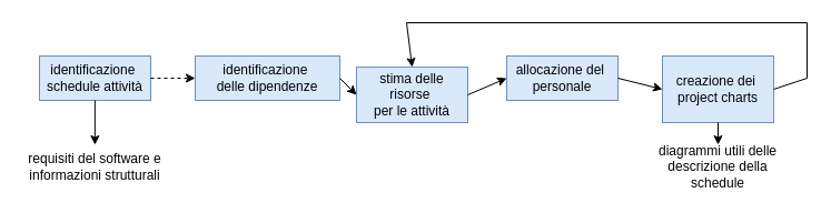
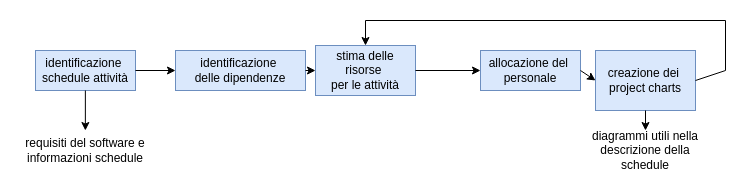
  <mxCell id="0" />
  <mxCell id="1" parent="0" />
  <mxCell id="2" value="identificazione&amp;nbsp;&lt;div&gt;schedule attività&lt;/div&gt;" style="text;html=1;align=center;verticalAlign=middle;whiteSpace=wrap;rounded=0;fillColor=#dae8fc;strokeColor=#6c8ebf;" vertex="1" parent="1"><mxGeometry x="35" y="50" width="100" height="40" as="geometry" /></mxCell>
  <mxCell id="3" value="identificazione&amp;nbsp;&lt;div&gt;delle dipendenze&lt;/div&gt;" style="text;html=1;align=center;verticalAlign=middle;whiteSpace=wrap;rounded=0;fillColor=#dae8fc;strokeColor=#6c8ebf;" vertex="1" parent="1"><mxGeometry x="175" y="50" width="130" height="40" as="geometry" /></mxCell>
- <mxCell id="4" value="" style="endArrow=classic;html=1;rounded=0;exitX=1;exitY=0.5;exitDx=0;exitDy=0;entryX=0;entryY=0.5;entryDx=0;entryDy=0;dashed=1;" edge="1" parent="1" source="2" target="3"><mxGeometry width="50" height="50" relative="1" as="geometry"><mxPoint x="155" y="30" as="sourcePoint" /><mxPoint x="205" y="-20" as="targetPoint" /></mxGeometry></mxCell>
- <mxCell id="5" value="stima delle risorse&amp;nbsp;&lt;div&gt;per le attività&lt;/div&gt;" style="text;html=1;align=center;verticalAlign=middle;whiteSpace=wrap;rounded=0;fillColor=#dae8fc;strokeColor=#6c8ebf;" vertex="1" parent="1"><mxGeometry x="320" y="60" width="100" height="50" as="geometry" /></mxCell>
+ <mxCell id="4" value="" style="endArrow=classic;html=1;rounded=0;exitX=1;exitY=0.5;exitDx=0;exitDy=0;entryX=0;entryY=0.5;entryDx=0;entryDy=0;" edge="1" parent="1" source="2" target="3"><mxGeometry width="50" height="50" relative="1" as="geometry"><mxPoint x="155" y="30" as="sourcePoint" /><mxPoint x="205" y="-20" as="targetPoint" /></mxGeometry></mxCell>
+ <mxCell id="5" value="stima delle risorse&amp;nbsp;&lt;div&gt;per le attività&lt;/div&gt;" style="text;html=1;align=center;verticalAlign=middle;whiteSpace=wrap;rounded=0;fillColor=#dae8fc;strokeColor=#6c8ebf;" vertex="1" parent="1"><mxGeometry x="315" y="45" width="100" height="50" as="geometry" /></mxCell>
  <mxCell id="6" value="" style="endArrow=classic;html=1;rounded=0;exitX=1;exitY=0.5;exitDx=0;exitDy=0;entryX=0;entryY=0.5;entryDx=0;entryDy=0;" edge="1" parent="1" source="3" target="5"><mxGeometry width="50" height="50" relative="1" as="geometry"><mxPoint x="335" y="110" as="sourcePoint" /><mxPoint x="385" y="60" as="targetPoint" /></mxGeometry></mxCell>
- <mxCell id="7" value="allocazione del&amp;nbsp;&lt;div&gt;personale&lt;/div&gt;" style="text;html=1;align=center;verticalAlign=middle;whiteSpace=wrap;rounded=0;fillColor=#dae8fc;strokeColor=#6c8ebf;" vertex="1" parent="1"><mxGeometry x="455" y="50" width="100" height="40" as="geometry" /></mxCell>
+ <mxCell id="7" value="allocazione del&amp;nbsp;&lt;div&gt;personale&lt;/div&gt;" style="text;html=1;align=center;verticalAlign=middle;whiteSpace=wrap;rounded=0;fillColor=#dae8fc;strokeColor=#6c8ebf;" vertex="1" parent="1"><mxGeometry x="480" y="50" width="100" height="40" as="geometry" /></mxCell>
  <mxCell id="8" value="creazione dei&amp;nbsp;&lt;div&gt;project charts&lt;/div&gt;" style="text;html=1;align=center;verticalAlign=middle;whiteSpace=wrap;rounded=0;fillColor=#dae8fc;strokeColor=#6c8ebf;" vertex="1" parent="1"><mxGeometry x="595" y="50" width="100" height="60" as="geometry" /></mxCell>
  <mxCell id="9" value="" style="endArrow=classic;html=1;rounded=0;entryX=0;entryY=0.5;entryDx=0;entryDy=0;exitX=1;exitY=0.5;exitDx=0;exitDy=0;" edge="1" parent="1" source="7" target="8"><mxGeometry width="50" height="50" relative="1" as="geometry"><mxPoint x="355" y="160" as="sourcePoint" /><mxPoint x="405" y="110" as="targetPoint" /></mxGeometry></mxCell>
  <mxCell id="10" value="" style="endArrow=classic;html=1;rounded=0;entryX=0;entryY=0.5;entryDx=0;entryDy=0;exitX=1;exitY=0.5;exitDx=0;exitDy=0;" edge="1" parent="1" source="5" target="7"><mxGeometry width="50" height="50" relative="1" as="geometry"><mxPoint x="355" y="160" as="sourcePoint" /><mxPoint x="405" y="110" as="targetPoint" /></mxGeometry></mxCell>
- <mxCell id="11" value="diagrammi utili delle descrizione della schedule" style="text;html=1;align=center;verticalAlign=middle;whiteSpace=wrap;rounded=0;" vertex="1" parent="1"><mxGeometry x="580" y="130" width="130" height="40" as="geometry" /></mxCell>
+ <mxCell id="11" value="diagrammi utili nella descrizione della schedule" style="text;html=1;align=center;verticalAlign=middle;whiteSpace=wrap;rounded=0;" vertex="1" parent="1"><mxGeometry x="580" y="130" width="130" height="40" as="geometry" /></mxCell>
  <mxCell id="12" value="" style="endArrow=classic;html=1;rounded=0;exitX=0.5;exitY=1;exitDx=0;exitDy=0;" edge="1" parent="1" source="8"><mxGeometry width="50" height="50" relative="1" as="geometry"><mxPoint x="565" y="150" as="sourcePoint" /><mxPoint x="645" y="130" as="targetPoint" /></mxGeometry></mxCell>
- <mxCell id="13" value="requisiti del software e informazioni strutturali" style="text;html=1;align=center;verticalAlign=middle;whiteSpace=wrap;rounded=0;" vertex="1" parent="1"><mxGeometry x="20" y="135" width="130" height="30" as="geometry" /></mxCell>
+ <mxCell id="13" value="requisiti del software e informazioni schedule" style="text;html=1;align=center;verticalAlign=middle;whiteSpace=wrap;rounded=0;" vertex="1" parent="1"><mxGeometry x="20" y="135" width="130" height="30" as="geometry" /></mxCell>
  <mxCell id="14" value="" style="endArrow=classic;html=1;rounded=0;exitX=0.5;exitY=1;exitDx=0;exitDy=0;" edge="1" parent="1"><mxGeometry width="50" height="50" relative="1" as="geometry"><mxPoint x="84.86" y="90" as="sourcePoint" /><mxPoint x="84.86" y="130" as="targetPoint" /></mxGeometry></mxCell>
  <mxCell id="15" value="" style="endArrow=classic;html=1;rounded=0;exitX=1;exitY=0.5;exitDx=0;exitDy=0;entryX=0.5;entryY=0;entryDx=0;entryDy=0;" edge="1" parent="1" source="8" target="5"><mxGeometry width="50" height="50" relative="1" as="geometry"><mxPoint x="685" y="30" as="sourcePoint" /><mxPoint x="365" y="20" as="targetPoint" /><Array as="points"><mxPoint x="725" y="70" /><mxPoint x="725" y="20" /><mxPoint x="365" y="20" /></Array></mxGeometry></mxCell>
